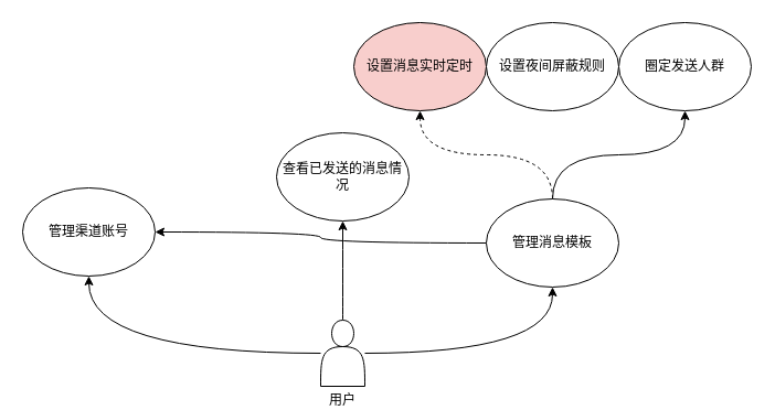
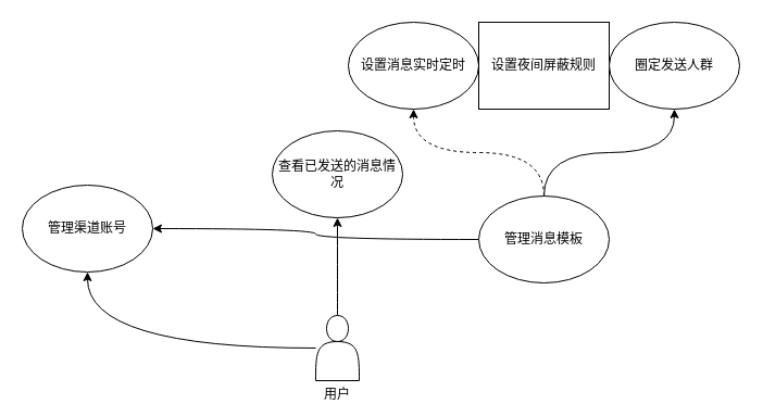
  <mxCell id="0" />
  <mxCell id="1" parent="0" />
  <mxCell id="2" style="edgeStyle=orthogonalEdgeStyle;orthogonalLoop=1;jettySize=auto;html=1;entryX=0.5;entryY=1;entryDx=0;entryDy=0;curved=1;" edge="1" parent="1" source="5" target="6"><mxGeometry relative="1" as="geometry"><mxPoint x="170" y="240" as="targetPoint" /></mxGeometry></mxCell>
- <mxCell id="3" style="edgeStyle=orthogonalEdgeStyle;orthogonalLoop=1;jettySize=auto;html=1;entryX=0.5;entryY=1;entryDx=0;entryDy=0;curved=1;" edge="1" parent="1" source="5" target="10"><mxGeometry relative="1" as="geometry" /></mxCell>
  <mxCell id="4" style="edgeStyle=orthogonalEdgeStyle;orthogonalLoop=1;jettySize=auto;html=1;entryX=0.5;entryY=1;entryDx=0;entryDy=0;curved=1;" edge="1" parent="1" source="5" target="11"><mxGeometry relative="1" as="geometry"><mxPoint x="310" y="180" as="targetPoint" /></mxGeometry></mxCell>
  <mxCell id="5" value="&lt;div style=&quot;text-align: justify;&quot;&gt;&lt;span style=&quot;background-color: initial;&quot;&gt;&lt;br&gt;&lt;/span&gt;&lt;/div&gt;&lt;div style=&quot;text-align: justify;&quot;&gt;&lt;span style=&quot;background-color: initial;&quot;&gt;&lt;br&gt;&lt;/span&gt;&lt;/div&gt;&lt;div style=&quot;text-align: justify;&quot;&gt;&lt;span style=&quot;background-color: initial;&quot;&gt;&lt;br&gt;&lt;/span&gt;&lt;/div&gt;&lt;div style=&quot;text-align: justify;&quot;&gt;&lt;span style=&quot;background-color: initial;&quot;&gt;&lt;br&gt;&lt;/span&gt;&lt;/div&gt;&lt;div style=&quot;text-align: justify;&quot;&gt;&lt;span style=&quot;background-color: initial;&quot;&gt;&lt;br&gt;&lt;/span&gt;&lt;/div&gt;&lt;div style=&quot;text-align: justify;&quot;&gt;&lt;span style=&quot;background-color: initial;&quot;&gt;&lt;br&gt;&lt;/span&gt;&lt;/div&gt;&lt;div style=&quot;text-align: justify;&quot;&gt;&lt;span style=&quot;background-color: initial;&quot;&gt;用户&lt;/span&gt;&lt;/div&gt;" style="shape=actor;whiteSpace=wrap;html=1;align=center;" vertex="1" parent="1"><mxGeometry x="290" y="290" width="40" height="60" as="geometry" /></mxCell>
  <mxCell id="6" value="管理渠道账号" style="ellipse;whiteSpace=wrap;html=1;" vertex="1" parent="1"><mxGeometry x="20" y="170" width="120" height="80" as="geometry" /></mxCell>
  <mxCell id="7" style="edgeStyle=orthogonalEdgeStyle;orthogonalLoop=1;jettySize=auto;html=1;curved=1;dashed=1;" edge="1" parent="1" source="10" target="12"><mxGeometry relative="1" as="geometry"><mxPoint x="500" y="110" as="targetPoint" /></mxGeometry></mxCell>
  <mxCell id="8" style="edgeStyle=orthogonalEdgeStyle;orthogonalLoop=1;jettySize=auto;html=1;curved=1;" edge="1" parent="1" source="10" target="6"><mxGeometry relative="1" as="geometry"><mxPoint x="560" y="140" as="targetPoint" /></mxGeometry></mxCell>
  <mxCell id="9" style="edgeStyle=orthogonalEdgeStyle;orthogonalLoop=1;jettySize=auto;html=1;entryX=0.5;entryY=1;entryDx=0;entryDy=0;curved=1;" edge="1" parent="1" source="10" target="14"><mxGeometry relative="1" as="geometry"><mxPoint x="560" y="130" as="targetPoint" /></mxGeometry></mxCell>
  <mxCell id="10" value="管理消息模板" style="ellipse;whiteSpace=wrap;html=1;" vertex="1" parent="1"><mxGeometry x="440" y="180" width="120" height="80" as="geometry" /></mxCell>
  <mxCell id="11" value="查看已发送的消息情况" style="ellipse;whiteSpace=wrap;html=1;" vertex="1" parent="1"><mxGeometry x="250" y="120" width="120" height="80" as="geometry" /></mxCell>
- <mxCell id="12" value="设置消息实时定时" style="ellipse;whiteSpace=wrap;html=1;fillColor=#f8cecc;" vertex="1" parent="1"><mxGeometry x="320" y="20" width="120" height="80" as="geometry" /></mxCell>
- <mxCell id="13" value="设置夜间屏蔽规则" style="ellipse;whiteSpace=wrap;html=1;" vertex="1" parent="1"><mxGeometry x="440" y="20" width="120" height="80" as="geometry" /></mxCell>
+ <mxCell id="12" value="设置消息实时定时" style="ellipse;whiteSpace=wrap;html=1;" vertex="1" parent="1"><mxGeometry x="320" y="20" width="120" height="80" as="geometry" /></mxCell>
+ <mxCell id="13" value="设置夜间屏蔽规则" style="whiteSpace=wrap;html=1;rounded=0;" vertex="1" parent="1"><mxGeometry x="440" y="20" width="120" height="80" as="geometry" /></mxCell>
  <mxCell id="14" value="圈定发送人群" style="ellipse;whiteSpace=wrap;html=1;" vertex="1" parent="1"><mxGeometry x="560" y="20" width="120" height="80" as="geometry" /></mxCell>
